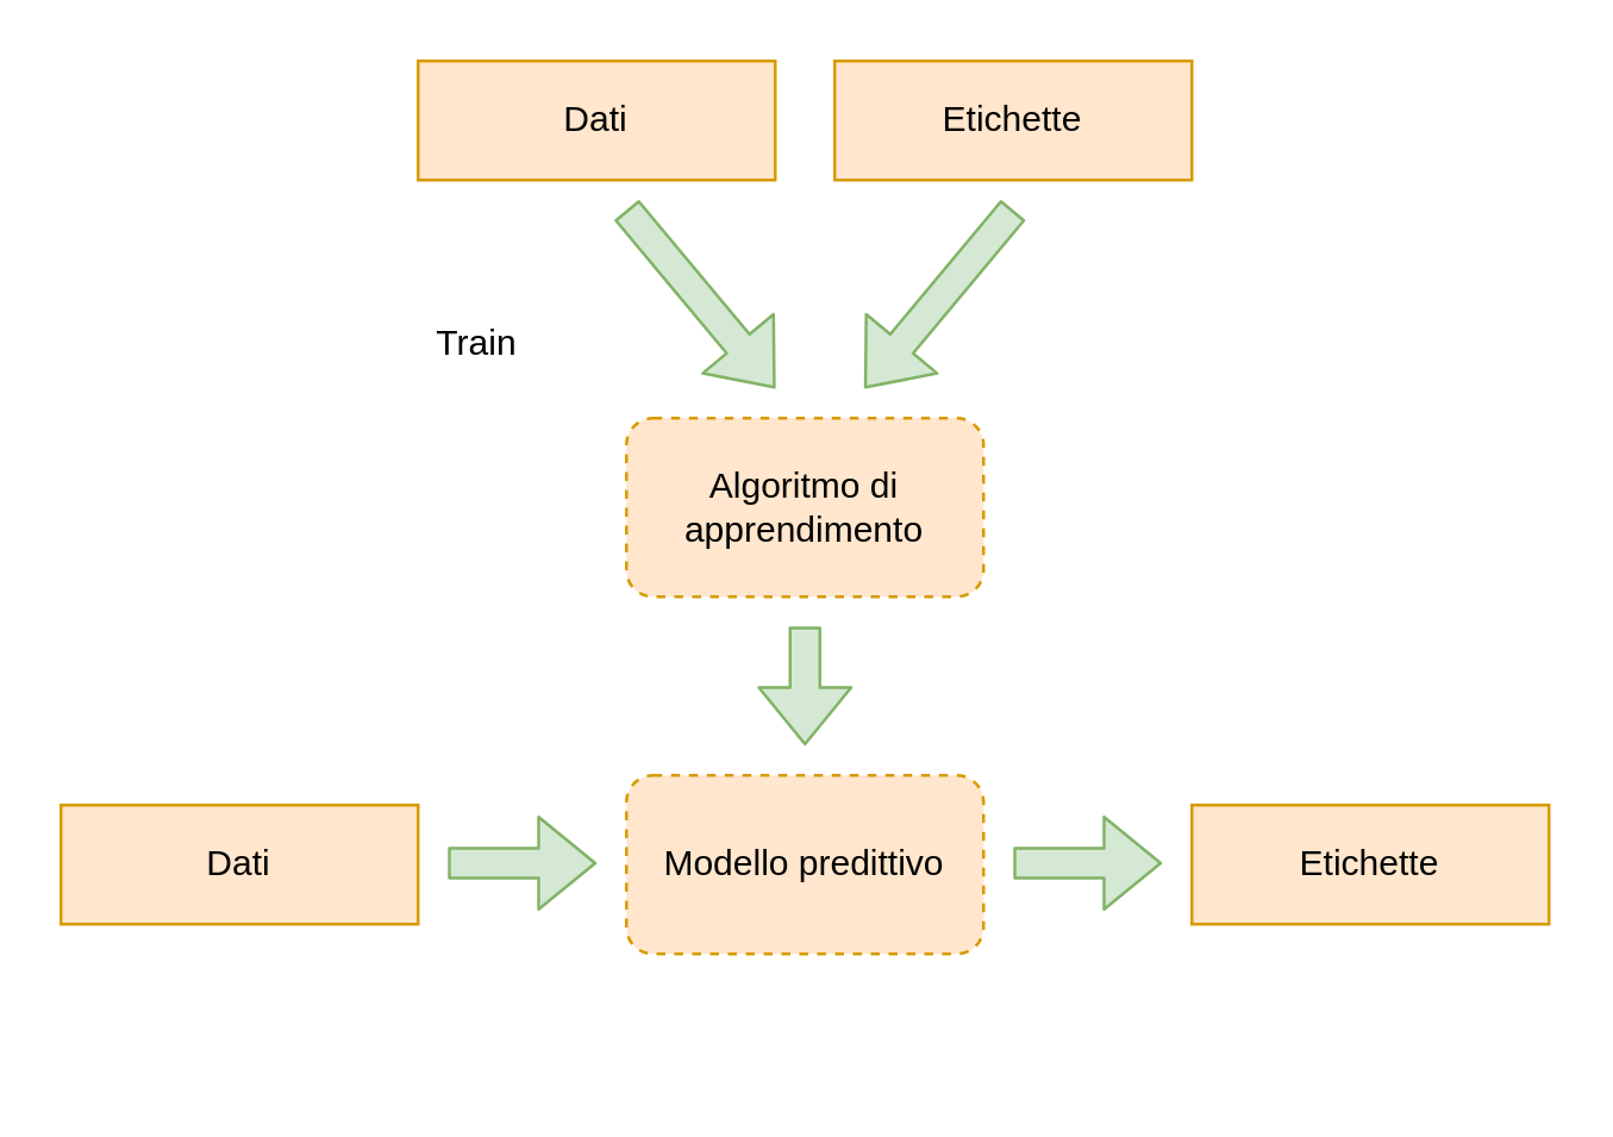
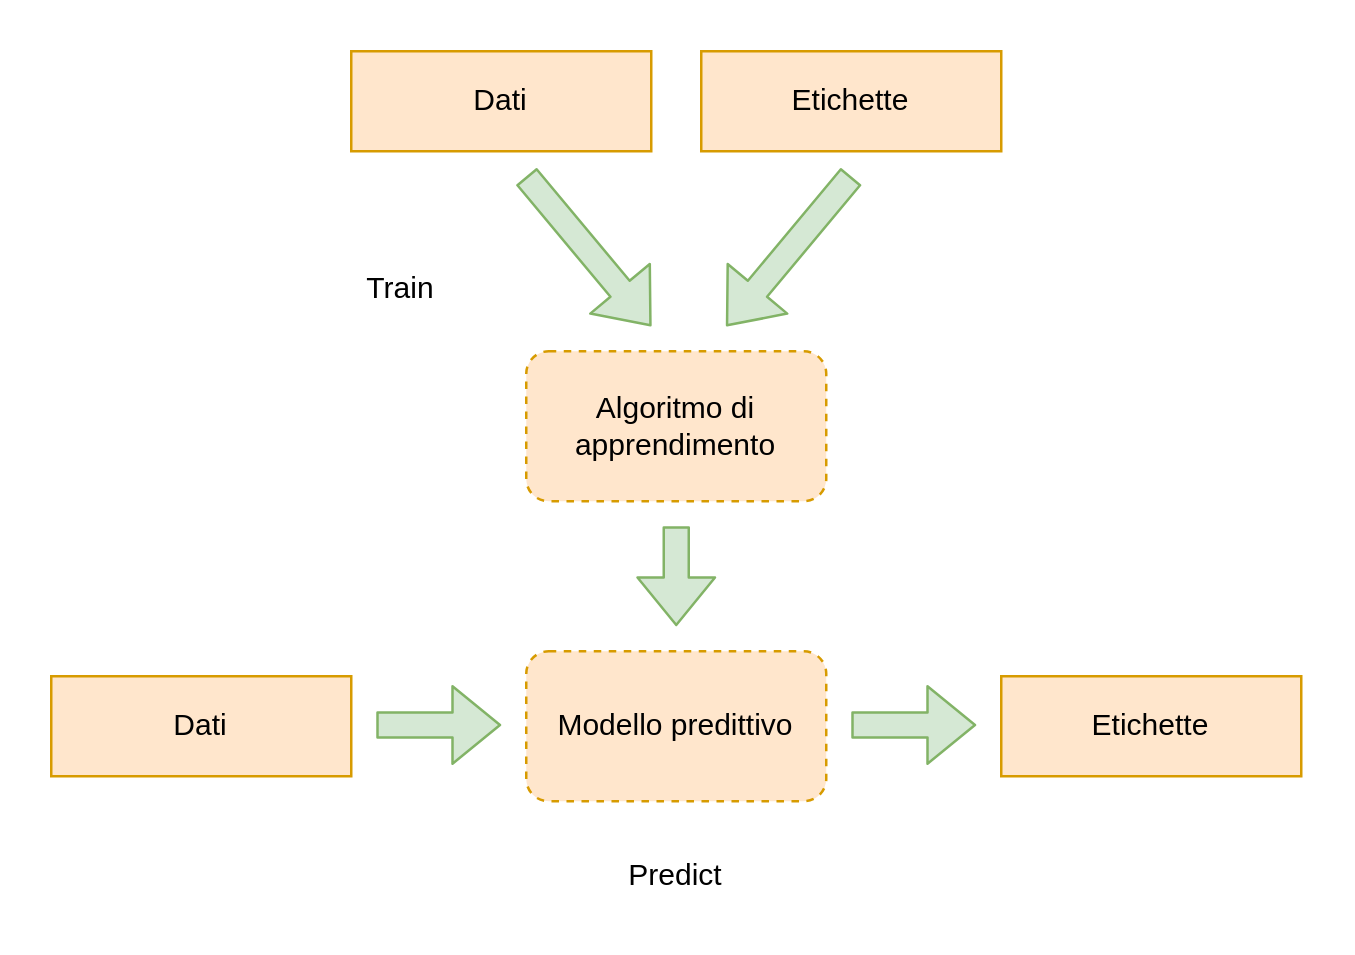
  <mxCell id="0" />
  <mxCell id="1" parent="0" />
  <mxCell id="2" value="" style="group" vertex="1" connectable="0" parent="1"><mxGeometry x="20" y="20" width="500" height="340" as="geometry" /></mxCell>
  <mxCell id="3" value="Dati" style="rounded=0;whiteSpace=wrap;html=1;fillColor=#ffe6cc;strokeColor=#d79b00;" vertex="1" parent="2"><mxGeometry x="120" width="120" height="40" as="geometry" /></mxCell>
  <mxCell id="4" value="Etichette" style="rounded=0;whiteSpace=wrap;html=1;fillColor=#ffe6cc;strokeColor=#d79b00;" vertex="1" parent="2"><mxGeometry x="260" width="120" height="40" as="geometry" /></mxCell>
  <mxCell id="5" value="Algoritmo di apprendimento" style="rounded=1;whiteSpace=wrap;html=1;fillColor=#ffe6cc;strokeColor=#d79b00;dashed=1;" vertex="1" parent="2"><mxGeometry x="190" y="120" width="120" height="60" as="geometry" /></mxCell>
  <mxCell id="6" value="Modello predittivo" style="rounded=1;whiteSpace=wrap;html=1;fillColor=#ffe6cc;strokeColor=#d79b00;dashed=1;" vertex="1" parent="2"><mxGeometry x="190" y="240" width="120" height="60" as="geometry" /></mxCell>
  <mxCell id="7" value="Dati" style="rounded=0;whiteSpace=wrap;html=1;fillColor=#ffe6cc;strokeColor=#d79b00;" vertex="1" parent="2"><mxGeometry y="250" width="120" height="40" as="geometry" /></mxCell>
  <mxCell id="8" value="Etichette" style="rounded=0;whiteSpace=wrap;html=1;fillColor=#ffe6cc;strokeColor=#d79b00;" vertex="1" parent="2"><mxGeometry x="380" y="250" width="120" height="40" as="geometry" /></mxCell>
  <mxCell id="9" value="" style="shape=flexArrow;endArrow=classic;html=1;fillColor=#d5e8d4;strokeColor=#82b366;" edge="1" parent="2"><mxGeometry width="50" height="50" relative="1" as="geometry"><mxPoint x="190" y="50" as="sourcePoint" /><mxPoint x="240" y="110" as="targetPoint" /></mxGeometry></mxCell>
  <mxCell id="10" value="" style="shape=flexArrow;endArrow=classic;html=1;fillColor=#d5e8d4;strokeColor=#82b366;" edge="1" parent="2"><mxGeometry width="50" height="50" relative="1" as="geometry"><mxPoint x="320" y="50" as="sourcePoint" /><mxPoint x="270" y="110" as="targetPoint" /></mxGeometry></mxCell>
  <mxCell id="11" value="" style="shape=flexArrow;endArrow=classic;html=1;fillColor=#d5e8d4;strokeColor=#82b366;" edge="1" parent="2"><mxGeometry width="50" height="50" relative="1" as="geometry"><mxPoint x="250" y="190" as="sourcePoint" /><mxPoint x="250" y="230" as="targetPoint" /></mxGeometry></mxCell>
  <mxCell id="12" value="" style="shape=flexArrow;endArrow=classic;html=1;fillColor=#d5e8d4;strokeColor=#82b366;" edge="1" parent="2"><mxGeometry width="50" height="50" relative="1" as="geometry"><mxPoint x="130" y="269.5" as="sourcePoint" /><mxPoint x="180" y="269.5" as="targetPoint" /></mxGeometry></mxCell>
  <mxCell id="13" value="" style="shape=flexArrow;endArrow=classic;html=1;fillColor=#d5e8d4;strokeColor=#82b366;" edge="1" parent="2"><mxGeometry width="50" height="50" relative="1" as="geometry"><mxPoint x="320" y="269.5" as="sourcePoint" /><mxPoint x="370" y="269.5" as="targetPoint" /></mxGeometry></mxCell>
  <mxCell id="14" value="Train" style="text;html=1;strokeColor=none;fillColor=none;align=center;verticalAlign=middle;whiteSpace=wrap;rounded=0;" vertex="1" parent="2"><mxGeometry x="120" y="85" width="40" height="20" as="geometry" /></mxCell>
+ <mxCell id="15" value="Predict" style="text;html=1;strokeColor=none;fillColor=none;align=center;verticalAlign=middle;whiteSpace=wrap;rounded=0;" vertex="1" parent="2"><mxGeometry x="230" y="320" width="40" height="20" as="geometry" /></mxCell>
